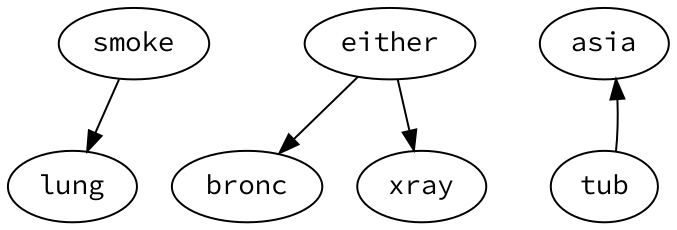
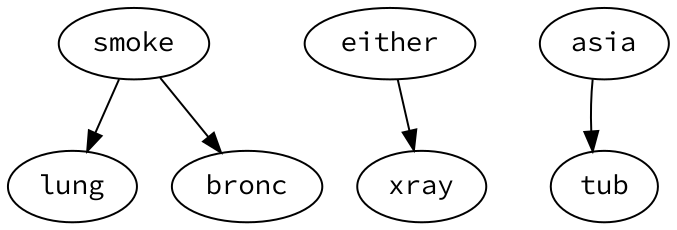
  digraph {
    fontname="Source Code Pro"
    node [fontname="Source Code Pro"]
    edge [fontname="Source Code Pro"]
    smoke
    bronc
    lung
    either
    xray
    asia
    tub
-   either -> bronc
+   smoke -> bronc
    smoke -> lung
    either -> xray
-   tub -> asia
+   asia -> tub
  }
